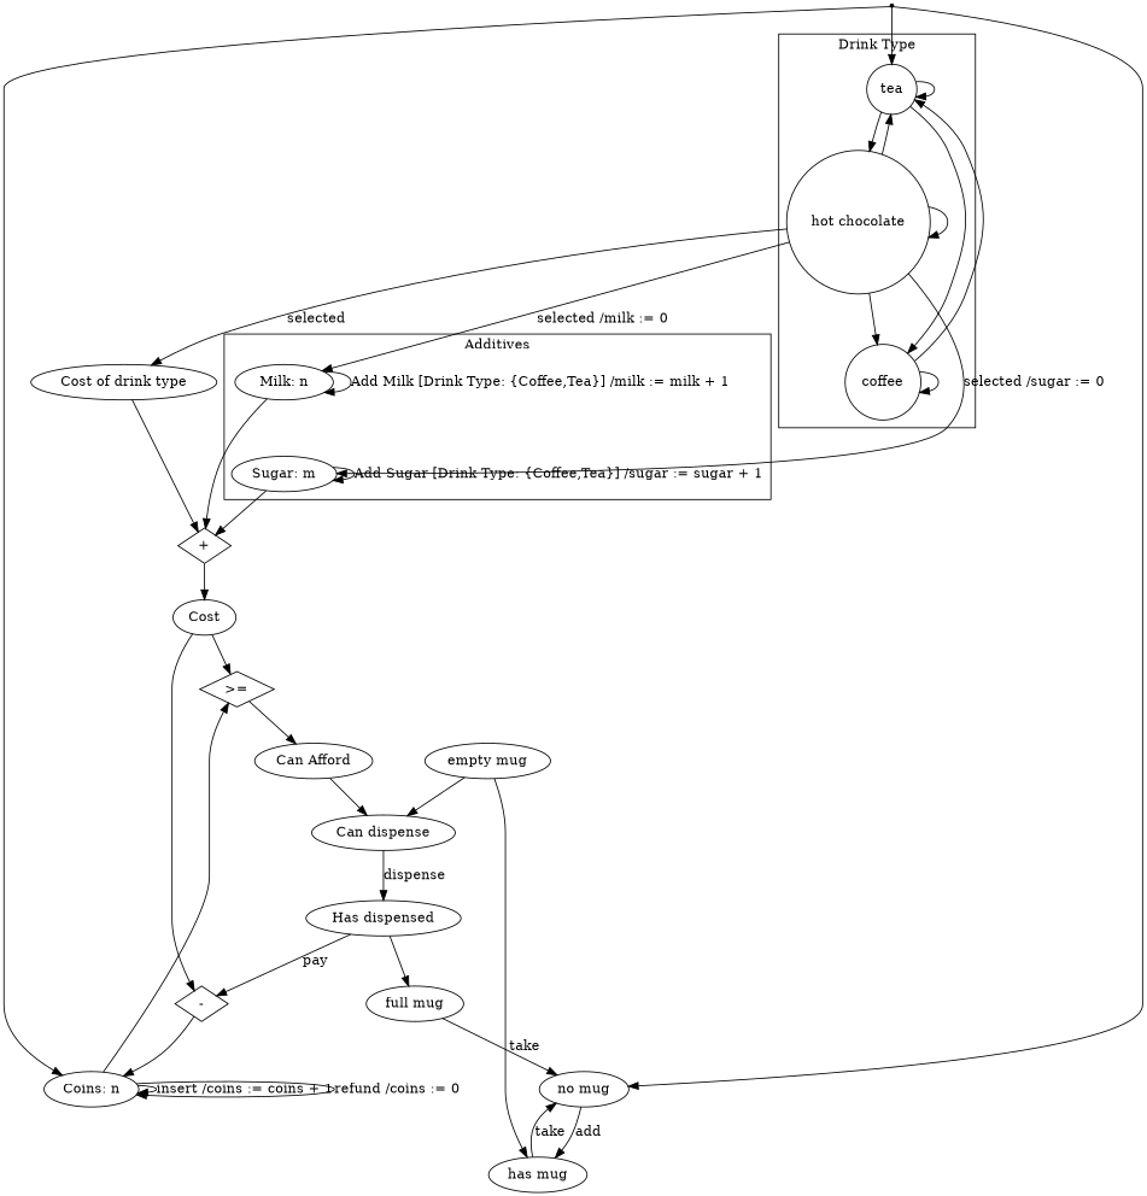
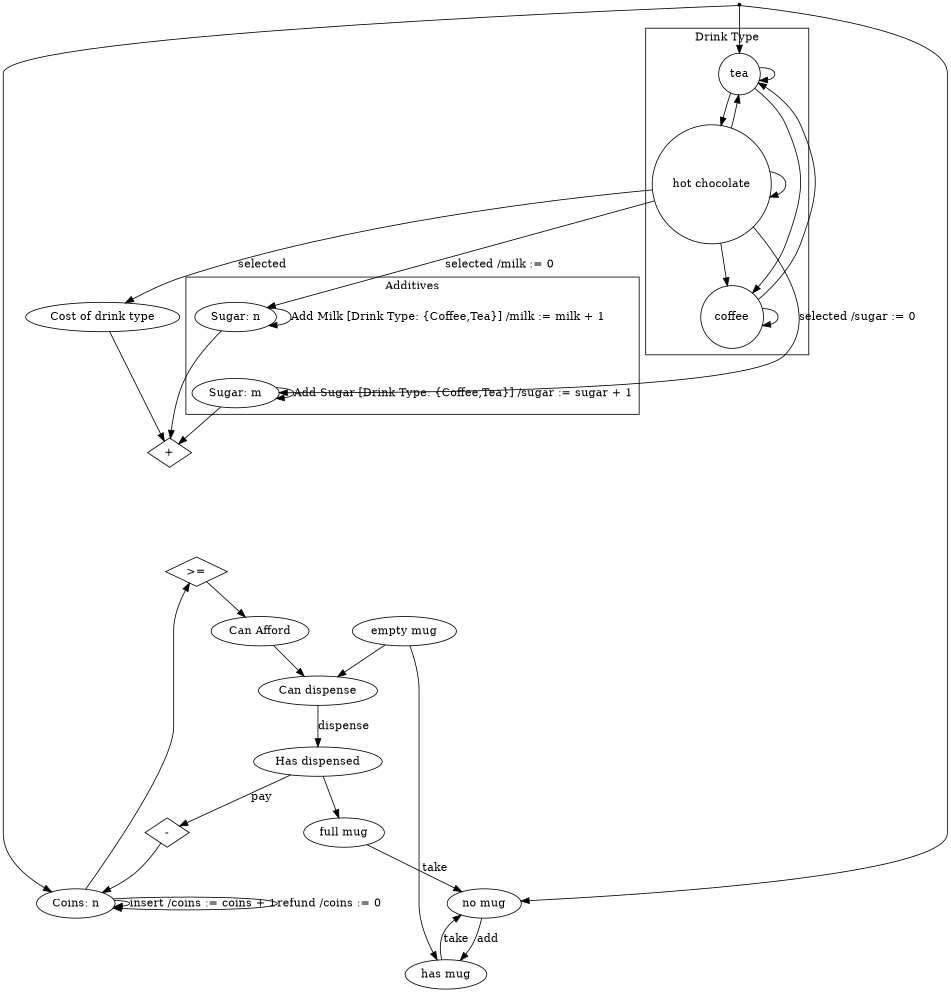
  digraph {
    compound=true
    node [shape=ellipse]
    n1 [label=tea shape=circle]
    n2 [label=coffee shape=circle]
    n3 [label="hot chocolate" shape=circle]
-   n4 [label="Milk: n"]
+   n4 [label="Sugar: n"]
    n5 [label="Sugar: m"]
    n6 [label="Cost of drink type"]
    n7 [label="+" shape=diamond]
    ENTRY [shape=point]
    n9 [label="no mug"]
    n10 [label="Coins: n"]
    n11 [label="has mug"]
    n12 [label=">=" shape=diamond]
    n13 [label="empty mug"]
    n14 [label="Can dispense"]
-   n15 [label=Cost]
    n16 [label="Can Afford"]
    n17 [label="-" shape=diamond]
    n18 [label="Has dispensed"]
    n19 [label="full mug"]
    subgraph cluster_1 {
      label="Drink Type"
      n1
      n2
      n3
    }
    subgraph cluster_2 {
      label=Additives
      n4
      n5
    }
    n1 -> n1
    n1 -> n2
    n1 -> n3
    n2 -> n1
    n2 -> n2
    n3 -> n1
    n3 -> n2
    n3 -> n3
    n3 -> n4 [label="selected /milk := 0"]
    n3 -> n5 [label="selected /sugar := 0"]
    n3 -> n6 [label=selected]
    n4 -> n4 [constraint=false label="Add Milk [Drink Type: {Coffee,Tea}] /milk := milk + 1"]
    n4 -> n5 [style=invis]
    n4 -> n7
    n5 -> n5 [constraint=false label="Add Sugar [Drink Type: {Coffee,Tea}] /sugar := sugar + 1"]
    n5 -> n7
    n6 -> n7
-   n7 -> n15
    ENTRY -> n1
    ENTRY -> n9
    ENTRY -> n10
    n9 -> n11 [label=add]
    n10 -> n10 [label="insert /coins := coins + 1"]
    n10 -> n10 [label="refund /coins := 0"]
    n10 -> n12
    n11 -> n9 [label=take]
    n12 -> n16
    n13 -> n11
    n13 -> n14
    n14 -> n18 [label=dispense]
-   n15 -> n12
-   n15 -> n17
    n16 -> n14
    n17 -> n10
    n18 -> n17 [label=pay]
    n18 -> n19
    n19 -> n9 [label=take]
  }
